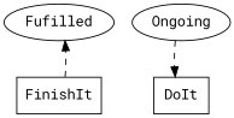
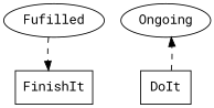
  digraph {
    fontname="Roboto Mono"
    node [fontname="Roboto Mono"]
    edge [fontname="Roboto Mono" style=dashed]
    n1 [label=Fufilled]
    n2 [label=Ongoing]
    n3 [label=DoIt shape=box]
    n4 [label=FinishIt shape=box]
-   n2 -> n3
-   n4 -> n1
+   n3 -> n2
+   n1 -> n4
  }
